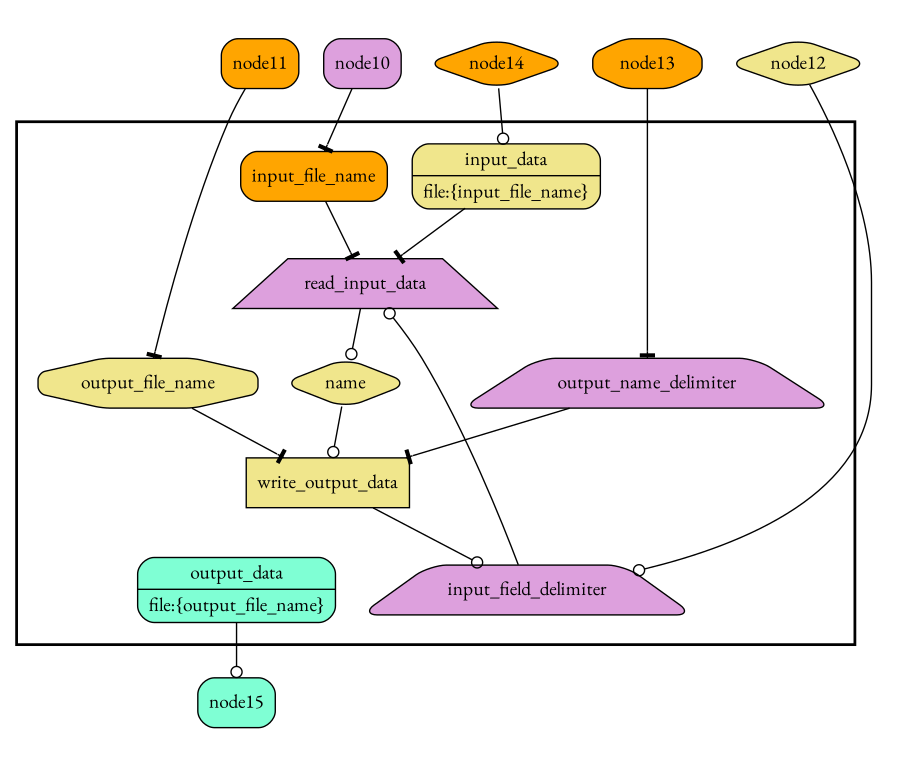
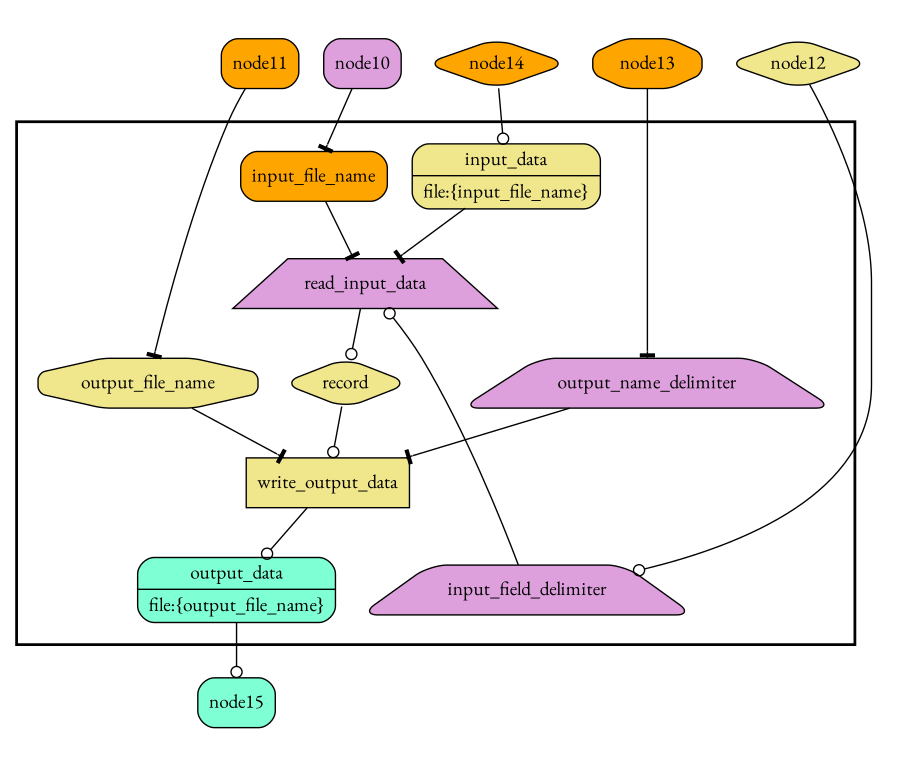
  digraph {
    fontname="EB Garamond"
    rankdir=TB
    node [fillcolor=khaki fontname="EB Garamond" peripheries=1 shape=box style="rounded,filled"]
    edge [arrowhead=odot fontname="EB Garamond"]
    n1 [fillcolor=plum label=read_input_data shape=trapezium style=filled]
    n2 [label=write_output_data style=filled]
    n3 [fillcolor=aquamarine label="{<f0> output_data|<f1>file:\{output_file_name\}}" rankdir=LR shape=record]
    n4 [label="{<f0> input_data|<f1>file:\{input_file_name\}}" rankdir=LR shape=record]
-   n5 [label=name shape=diamond]
+   n5 [label=record shape=diamond]
    n6 [fillcolor=orange label=input_file_name]
    n7 [fillcolor=plum label=input_field_delimiter shape=trapezium]
    n8 [label=output_file_name shape=octagon]
    n9 [fillcolor=plum label=output_name_delimiter shape=trapezium]
    node10 [fillcolor=plum width=0.2]
    node11 [fillcolor=orange width=0.2]
    node12 [shape=diamond width=0.2]
    node13 [fillcolor=orange shape=octagon width=0.2]
    node14 [fillcolor=orange shape=diamond width=0.2]
    node15 [fillcolor=aquamarine width=0.2]
    subgraph cluster_1 {
      fontsize=18
      penwidth=2
      subgraph cluster_2 {
        color=white
        fontsize=18
        penwidth=2
        n1
        n2
        n3
        n4
        n5
        n6
        n7
        n8
        n9
      }
    }
    subgraph cluster_3 {
      color=white
      subgraph cluster_4 {
        color=white
        node15
      }
    }
    subgraph cluster_5 {
      color=white
      subgraph cluster_6 {
        color=white
        node10
        node11
        node12
        node13
        node14
      }
    }
    n1 -> n5
-   n2 -> n7
+   n2 -> n3
    n3 -> node15
    n4 -> n1 [arrowhead=tee]
    n5 -> n2
    n6 -> n1 [arrowhead=tee]
    n7 -> n1
    n8 -> n2 [arrowhead=tee]
    n9 -> n2 [arrowhead=tee]
    node10 -> n6 [arrowhead=tee]
    node11 -> n8 [arrowhead=tee]
    node12 -> n7
    node13 -> n9 [arrowhead=tee]
    node14 -> n4
  }
